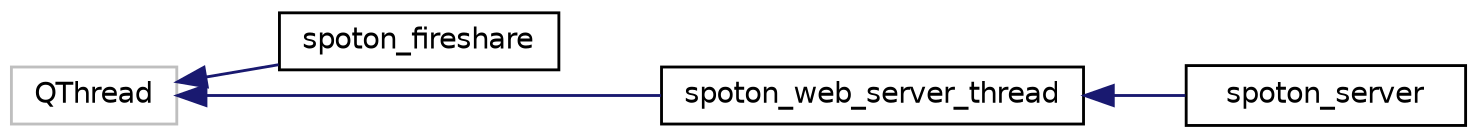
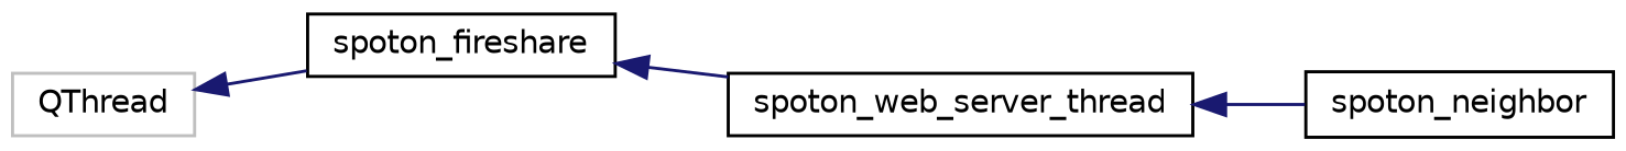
  digraph {
    rankdir=LR
    node [color=black fillcolor=white fontname=Helvetica fontsize=10 shape=record style=filled]
    edge [color=midnightblue dir=back fontname=Helvetica fontsize=10 labelfontname=Helvetica labelfontsize=10 style=solid]
    n1 [color=grey75 height=0.2 label=QThread width=0.4]
    n2 [height=0.2 label=spoton_fireshare width=0.4]
    n3 [height=0.2 label=spoton_web_server_thread width=0.4]
-   n4 [height=0.2 label=spoton_server width=0.4]
+   n4 [height=0.2 label=spoton_neighbor width=0.4]
    n1 -> n2
-   n1 -> n3
+   n2 -> n3
    n3 -> n4
  }
